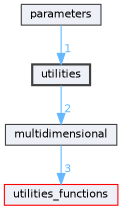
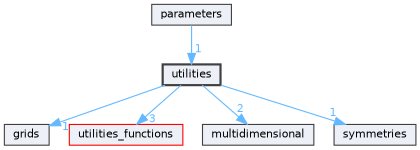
  digraph {
    compound=true
    node [color=grey25 fillcolor="#edf0f7" fontname=Helvetica fontsize=10 shape=box style=filled]
    edge [color=steelblue1 fontcolor=steelblue1 fontname=Helvetica fontsize=10 headlabel=1 labeldistance=1.5 labelfontname=Helvetica labelfontsize=10]
    n1 [height=0.2 label=utilities style="filled,bold" width=0.4]
+   n2 [height=0.2 label=grids width=0.4]
    n3 [color=red height=0.2 label=utilities_functions width=0.4]
    n4 [height=0.2 label=multidimensional width=0.4]
+   n5 [height=0.2 label=symmetries width=0.4]
    n6 [height=0.2 label=parameters width=0.4]
-   n4 -> n3 [headlabel=3]
+   n1 -> n2
+   n1 -> n3 [headlabel=3]
    n1 -> n4 [headlabel=2]
+   n1 -> n5
    n6 -> n1
  }
